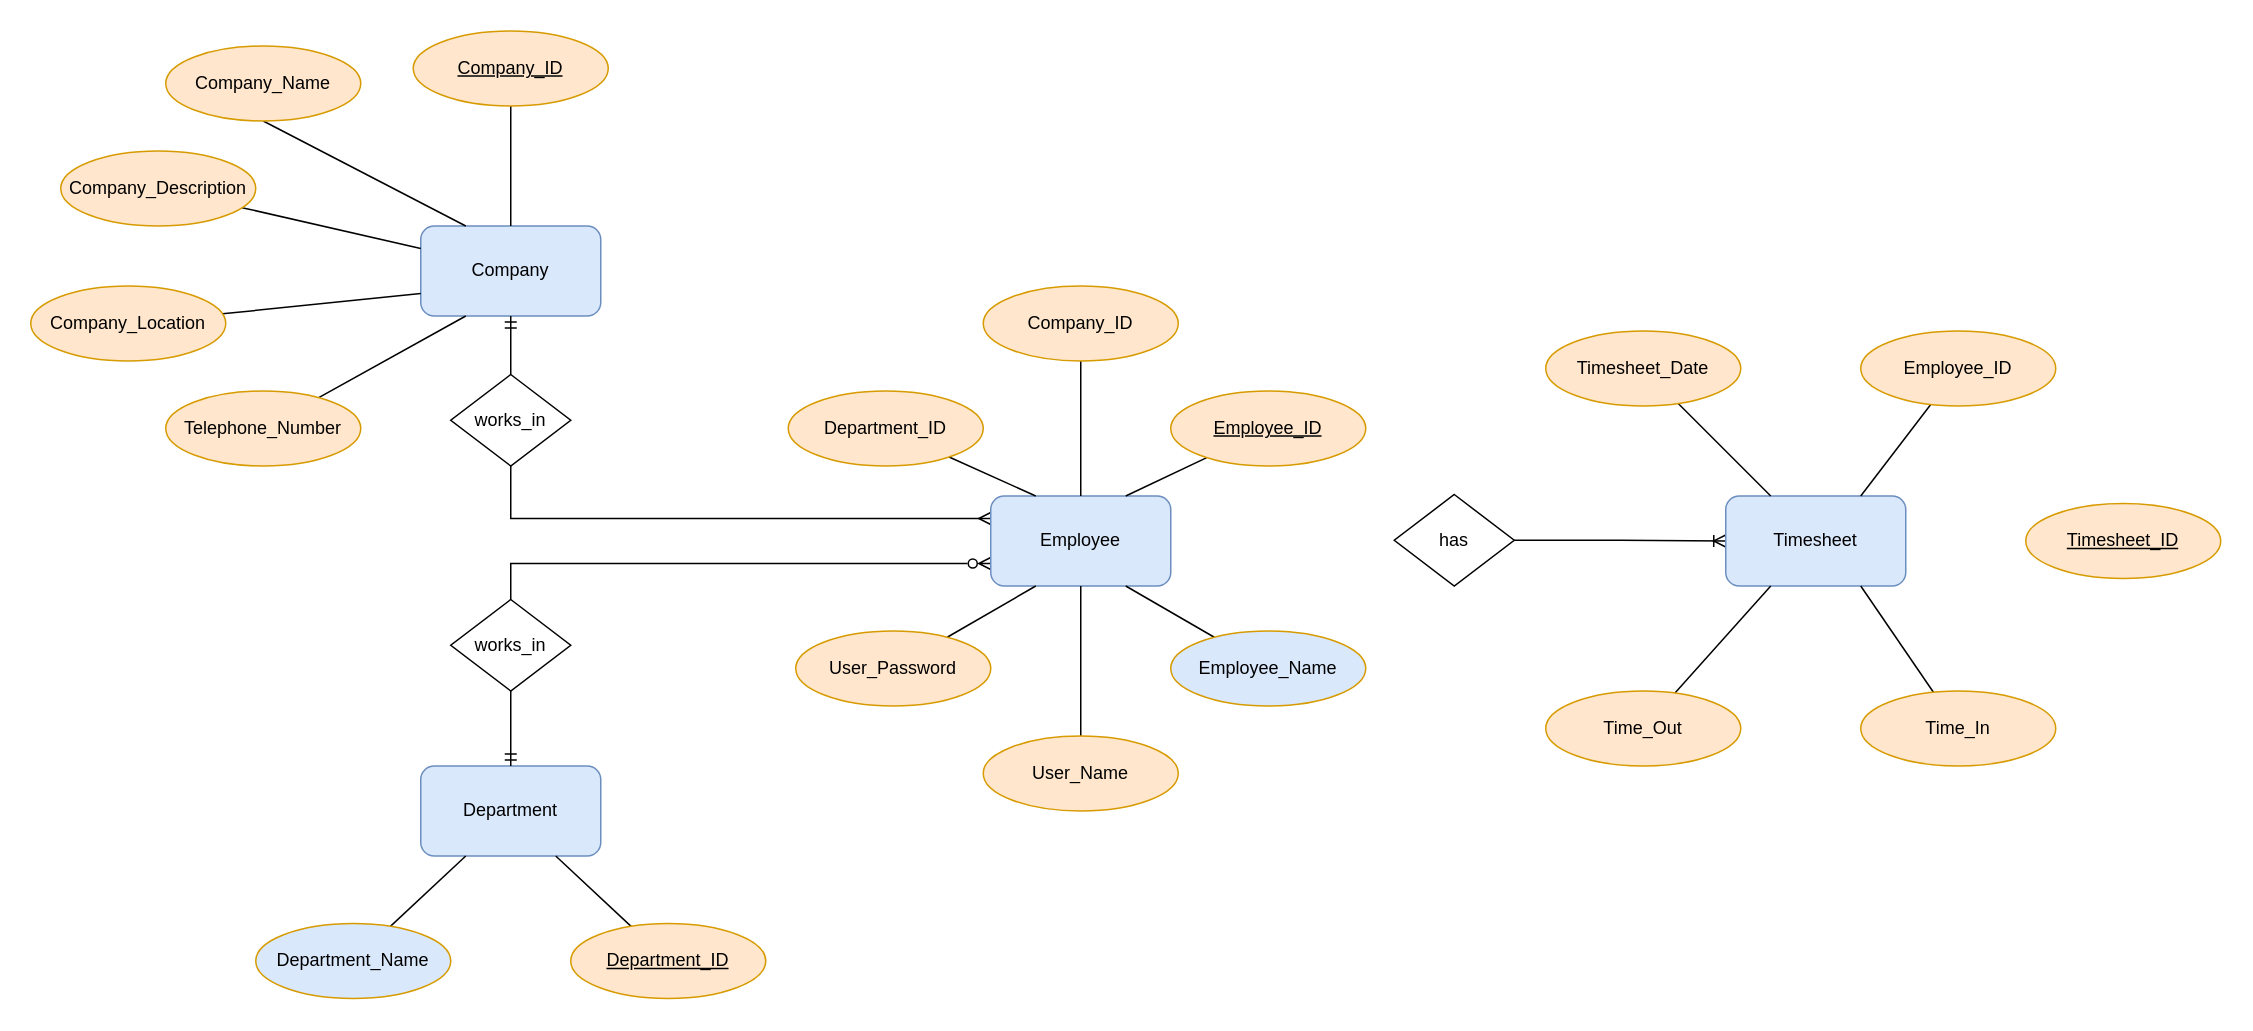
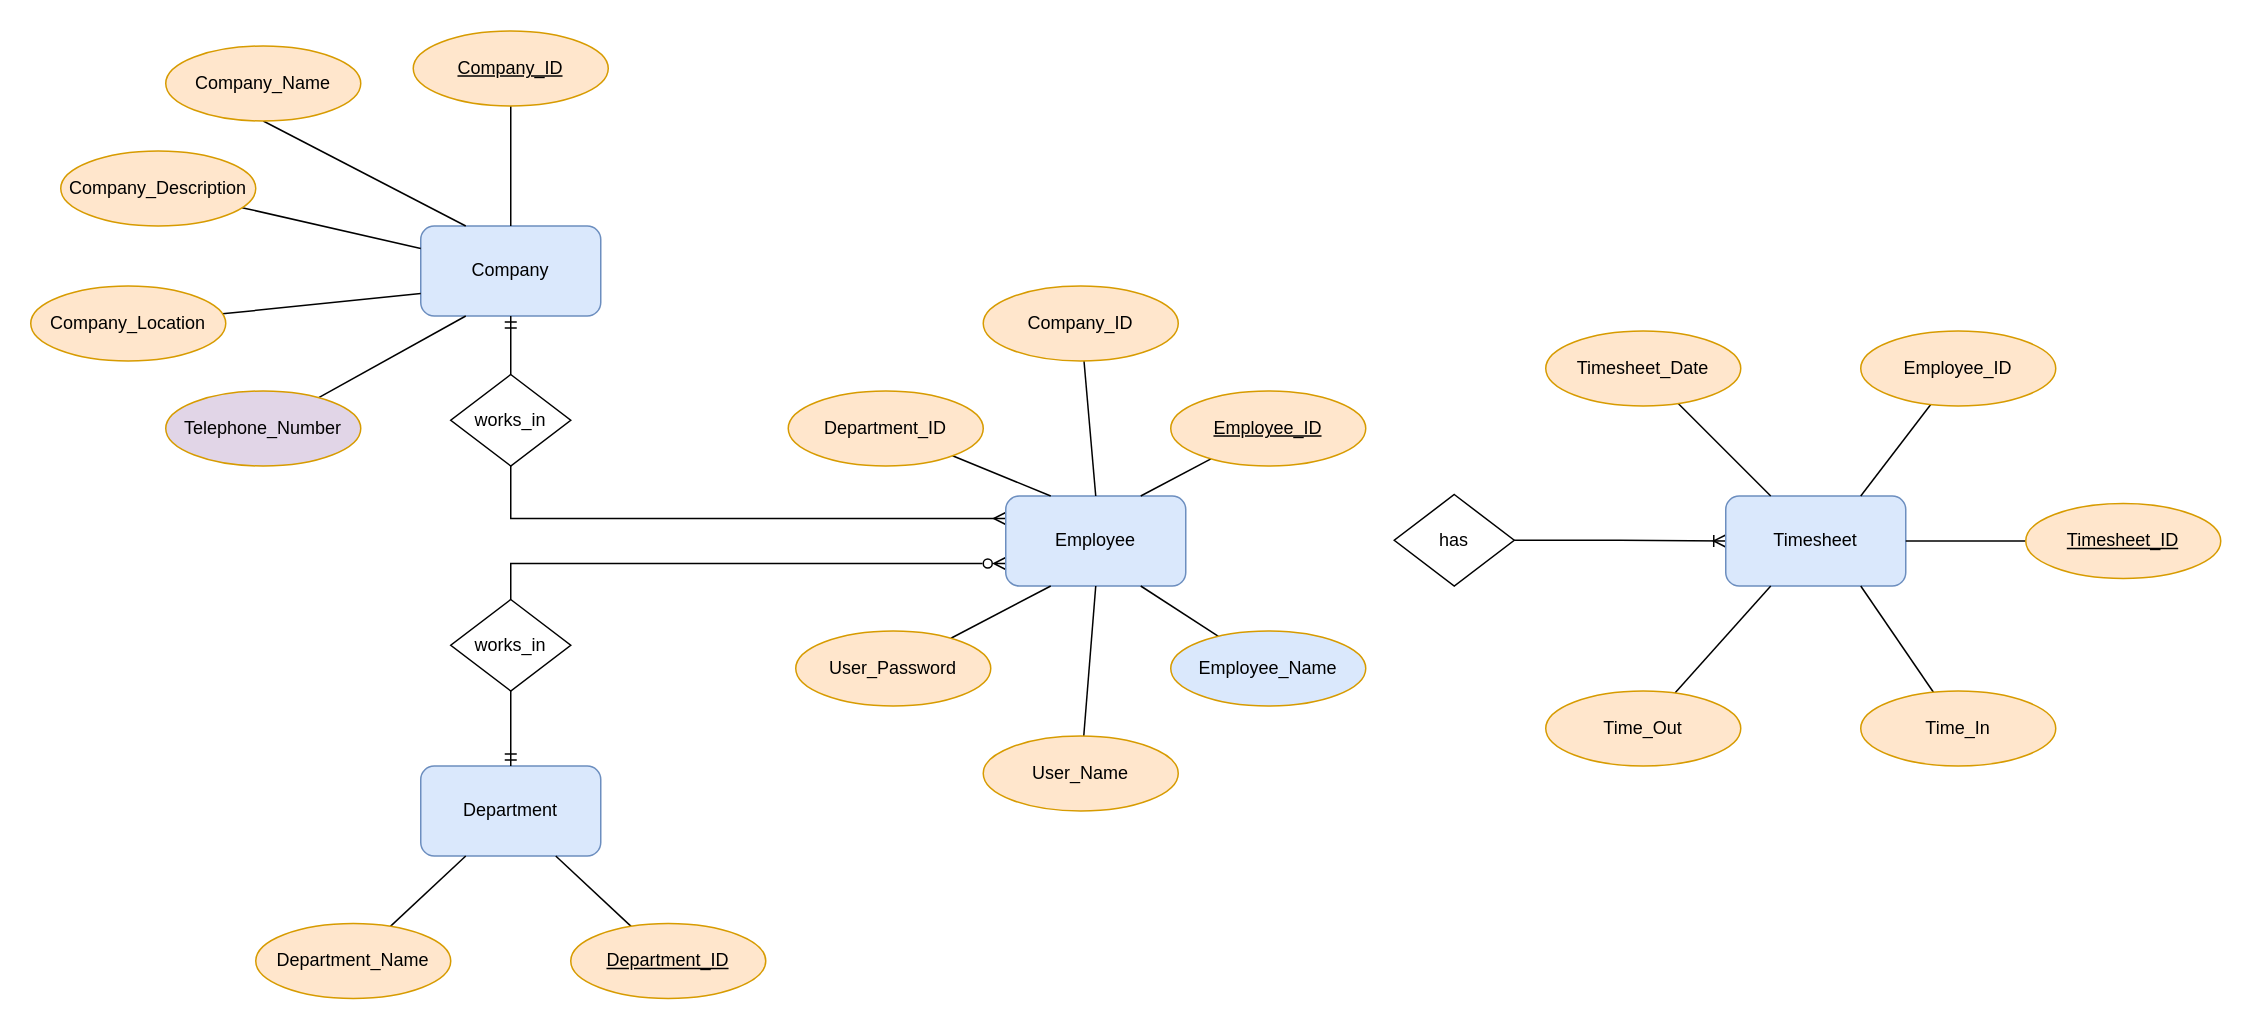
  <mxCell id="0" />
  <mxCell id="1" parent="0" />
  <mxCell id="2" style="edgeStyle=orthogonalEdgeStyle;rounded=0;orthogonalLoop=1;jettySize=auto;html=1;entryX=0;entryY=0.25;entryDx=0;entryDy=0;startArrow=none;startFill=0;endArrow=ERmany;endFill=0;exitX=0.5;exitY=1;exitDx=0;exitDy=0;" parent="1" source="45" target="7" edge="1"><mxGeometry relative="1" as="geometry"><Array as="points"><mxPoint y="345" x="340" /></Array><mxPoint x="364" y="345" as="sourcePoint" /></mxGeometry></mxCell>
  <mxCell id="3" value="Company" style="rounded=1;whiteSpace=wrap;html=1;fillColor=#dae8fc;strokeColor=#6c8ebf;" parent="1" vertex="1"><mxGeometry x="280" y="150" width="120" height="60" as="geometry" /></mxCell>
  <mxCell id="4" style="edgeStyle=orthogonalEdgeStyle;rounded=0;orthogonalLoop=1;jettySize=auto;html=1;exitX=0.5;exitY=0;exitDx=0;exitDy=0;entryX=0;entryY=0.75;entryDx=0;entryDy=0;startArrow=none;startFill=0;endArrow=ERzeroToMany;endFill=0;" parent="1" source="47" target="7" edge="1"><mxGeometry relative="1" as="geometry"><Array as="points"><mxPoint y="375" x="340" /></Array></mxGeometry></mxCell>
  <mxCell id="5" value="Department" style="rounded=1;whiteSpace=wrap;html=1;fillColor=#dae8fc;strokeColor=#6c8ebf;" parent="1" vertex="1"><mxGeometry x="280" y="510" width="120" height="60" as="geometry" /></mxCell>
  <mxCell id="6" style="edgeStyle=orthogonalEdgeStyle;rounded=0;orthogonalLoop=1;jettySize=auto;html=1;exitX=1;exitY=0.5;exitDx=0;exitDy=0;entryX=0;entryY=0.5;entryDx=0;entryDy=0;startArrow=none;startFill=0;endArrow=ERoneToMany;endFill=0;" parent="1" source="49" target="8" edge="1"><mxGeometry relative="1" as="geometry" /></mxCell>
- <mxCell id="7" value="Employee" style="rounded=1;whiteSpace=wrap;html=1;fillColor=#dae8fc;strokeColor=#6c8ebf;" parent="1" vertex="1"><mxGeometry x="660" y="330" width="120" height="60" as="geometry" /></mxCell>
+ <mxCell id="7" value="Employee" style="rounded=1;whiteSpace=wrap;html=1;fillColor=#dae8fc;strokeColor=#6c8ebf;" parent="1" vertex="1"><mxGeometry x="670" y="330" width="120" height="60" as="geometry" /></mxCell>
  <mxCell id="8" value="Timesheet" style="rounded=1;whiteSpace=wrap;html=1;fillColor=#dae8fc;strokeColor=#6c8ebf;" parent="1" vertex="1"><mxGeometry x="1150" y="330" width="120" height="60" as="geometry" /></mxCell>
  <mxCell id="9" style="rounded=0;orthogonalLoop=1;jettySize=auto;html=1;entryX=0.5;entryY=0;entryDx=0;entryDy=0;endArrow=none;endFill=0;" parent="1" source="10" target="3" edge="1"><mxGeometry relative="1" as="geometry" /></mxCell>
  <mxCell id="10" value="&lt;u&gt;Company_ID&lt;/u&gt;" style="ellipse;whiteSpace=wrap;html=1;fillColor=#ffe6cc;strokeColor=#d79b00;" parent="1" vertex="1"><mxGeometry x="275" y="20" width="130" height="50" as="geometry" /></mxCell>
  <mxCell id="11" style="edgeStyle=none;rounded=0;orthogonalLoop=1;jettySize=auto;html=1;exitX=0.5;exitY=1;exitDx=0;exitDy=0;entryX=0.25;entryY=0;entryDx=0;entryDy=0;endArrow=none;endFill=0;" parent="1" source="12" target="3" edge="1"><mxGeometry relative="1" as="geometry" /></mxCell>
  <mxCell id="12" value="Company_Name" style="ellipse;whiteSpace=wrap;html=1;fillColor=#ffe6cc;strokeColor=#d79b00;" parent="1" vertex="1"><mxGeometry x="110" y="30" width="130" height="50" as="geometry" /></mxCell>
  <mxCell id="13" style="edgeStyle=none;rounded=0;orthogonalLoop=1;jettySize=auto;html=1;entryX=0;entryY=0.25;entryDx=0;entryDy=0;endArrow=none;endFill=0;" parent="1" source="14" target="3" edge="1"><mxGeometry relative="1" as="geometry" /></mxCell>
  <mxCell id="14" value="Company_Description" style="ellipse;whiteSpace=wrap;html=1;fillColor=#ffe6cc;strokeColor=#d79b00;" parent="1" vertex="1"><mxGeometry x="40" y="100" width="130" height="50" as="geometry" /></mxCell>
  <mxCell id="15" style="edgeStyle=none;rounded=0;orthogonalLoop=1;jettySize=auto;html=1;entryX=0;entryY=0.75;entryDx=0;entryDy=0;endArrow=none;endFill=0;" parent="1" source="16" target="3" edge="1"><mxGeometry relative="1" as="geometry" /></mxCell>
  <mxCell id="16" value="Company_Location" style="ellipse;whiteSpace=wrap;html=1;fillColor=#ffe6cc;strokeColor=#d79b00;" parent="1" vertex="1"><mxGeometry x="20" y="190" width="130" height="50" as="geometry" /></mxCell>
  <mxCell id="17" style="edgeStyle=none;rounded=0;orthogonalLoop=1;jettySize=auto;html=1;entryX=0.25;entryY=1;entryDx=0;entryDy=0;endArrow=none;endFill=0;" parent="1" source="18" target="3" edge="1"><mxGeometry relative="1" as="geometry" /></mxCell>
- <mxCell id="18" value="Telephone_Number" style="ellipse;whiteSpace=wrap;html=1;fillColor=#ffe6cc;strokeColor=#d79b00;" parent="1" vertex="1"><mxGeometry x="110" y="260" width="130" height="50" as="geometry" /></mxCell>
+ <mxCell id="18" value="Telephone_Number" style="ellipse;whiteSpace=wrap;html=1;fillColor=#e1d5e7;strokeColor=#d79b00;" parent="1" vertex="1"><mxGeometry x="110" y="260" width="130" height="50" as="geometry" /></mxCell>
  <mxCell id="19" style="edgeStyle=none;rounded=0;orthogonalLoop=1;jettySize=auto;html=1;entryX=0.75;entryY=1;entryDx=0;entryDy=0;endArrow=none;endFill=0;" parent="1" source="20" target="5" edge="1"><mxGeometry relative="1" as="geometry" /></mxCell>
  <mxCell id="20" value="&lt;u&gt;Department_ID&lt;/u&gt;" style="ellipse;whiteSpace=wrap;html=1;fillColor=#ffe6cc;strokeColor=#d79b00;" parent="1" vertex="1"><mxGeometry x="380" y="615" width="130" height="50" as="geometry" /></mxCell>
  <mxCell id="21" style="edgeStyle=none;rounded=0;orthogonalLoop=1;jettySize=auto;html=1;entryX=0.25;entryY=1;entryDx=0;entryDy=0;endArrow=none;endFill=0;" parent="1" source="22" target="5" edge="1"><mxGeometry relative="1" as="geometry" /></mxCell>
- <mxCell id="22" value="Department_Name" style="ellipse;whiteSpace=wrap;html=1;fillColor=#dae8fc;strokeColor=#d79b00;" parent="1" vertex="1"><mxGeometry x="170" y="615" width="130" height="50" as="geometry" /></mxCell>
+ <mxCell id="22" value="Department_Name" style="ellipse;whiteSpace=wrap;html=1;fillColor=#ffe6cc;strokeColor=#d79b00;" parent="1" vertex="1"><mxGeometry x="170" y="615" width="130" height="50" as="geometry" /></mxCell>
  <mxCell id="23" style="edgeStyle=none;rounded=0;orthogonalLoop=1;jettySize=auto;html=1;entryX=0.75;entryY=0;entryDx=0;entryDy=0;endArrow=none;endFill=0;" parent="1" source="24" target="7" edge="1"><mxGeometry relative="1" as="geometry" /></mxCell>
  <mxCell id="24" value="&lt;u&gt;Employee_ID&lt;/u&gt;" style="ellipse;whiteSpace=wrap;html=1;fillColor=#ffe6cc;strokeColor=#d79b00;" parent="1" vertex="1"><mxGeometry x="780" y="260" width="130" height="50" as="geometry" /></mxCell>
  <mxCell id="25" style="edgeStyle=none;rounded=0;orthogonalLoop=1;jettySize=auto;html=1;entryX=0.5;entryY=0;entryDx=0;entryDy=0;endArrow=none;endFill=0;" parent="1" source="26" target="7" edge="1"><mxGeometry relative="1" as="geometry" /></mxCell>
  <mxCell id="26" value="Company_ID" style="ellipse;whiteSpace=wrap;html=1;fillColor=#ffe6cc;strokeColor=#d79b00;" parent="1" vertex="1"><mxGeometry x="655" y="190" width="130" height="50" as="geometry" /></mxCell>
  <mxCell id="27" style="edgeStyle=none;rounded=0;orthogonalLoop=1;jettySize=auto;html=1;entryX=0.25;entryY=0;entryDx=0;entryDy=0;endArrow=none;endFill=0;" parent="1" source="28" target="7" edge="1"><mxGeometry relative="1" as="geometry" /></mxCell>
  <mxCell id="28" value="Department_ID" style="ellipse;whiteSpace=wrap;html=1;fillColor=#ffe6cc;strokeColor=#d79b00;" parent="1" vertex="1"><mxGeometry x="525" y="260" width="130" height="50" as="geometry" /></mxCell>
  <mxCell id="29" style="edgeStyle=none;rounded=0;orthogonalLoop=1;jettySize=auto;html=1;entryX=0.75;entryY=1;entryDx=0;entryDy=0;endArrow=none;endFill=0;" parent="1" source="30" target="7" edge="1"><mxGeometry relative="1" as="geometry" /></mxCell>
  <mxCell id="30" value="Employee_Name" style="ellipse;whiteSpace=wrap;html=1;fillColor=#dae8fc;strokeColor=#d79b00;" parent="1" vertex="1"><mxGeometry x="780" y="420" width="130" height="50" as="geometry" /></mxCell>
  <mxCell id="31" style="edgeStyle=none;rounded=0;orthogonalLoop=1;jettySize=auto;html=1;entryX=0.5;entryY=1;entryDx=0;entryDy=0;endArrow=none;endFill=0;" parent="1" source="32" target="7" edge="1"><mxGeometry relative="1" as="geometry" /></mxCell>
  <mxCell id="32" value="User_Name" style="ellipse;whiteSpace=wrap;html=1;fillColor=#ffe6cc;strokeColor=#d79b00;" parent="1" vertex="1"><mxGeometry x="655" y="490" width="130" height="50" as="geometry" /></mxCell>
  <mxCell id="33" style="edgeStyle=none;rounded=0;orthogonalLoop=1;jettySize=auto;html=1;entryX=0.25;entryY=1;entryDx=0;entryDy=0;endArrow=none;endFill=0;" parent="1" source="34" target="7" edge="1"><mxGeometry relative="1" as="geometry" /></mxCell>
  <mxCell id="34" value="User_Password" style="ellipse;whiteSpace=wrap;html=1;fillColor=#ffe6cc;strokeColor=#d79b00;" parent="1" vertex="1"><mxGeometry x="530" y="420" width="130" height="50" as="geometry" /></mxCell>
+ <mxCell id="35" style="edgeStyle=none;rounded=0;orthogonalLoop=1;jettySize=auto;html=1;entryX=1;entryY=0.5;entryDx=0;entryDy=0;endArrow=none;endFill=0;" parent="1" source="36" target="8" edge="1"><mxGeometry relative="1" as="geometry" /></mxCell>
  <mxCell id="36" value="&lt;u&gt;Timesheet_ID&lt;/u&gt;" style="ellipse;whiteSpace=wrap;html=1;fillColor=#ffe6cc;strokeColor=#d79b00;" parent="1" vertex="1"><mxGeometry x="1350" y="335" width="130" height="50" as="geometry" /></mxCell>
  <mxCell id="37" style="edgeStyle=none;rounded=0;orthogonalLoop=1;jettySize=auto;html=1;entryX=0.75;entryY=0;entryDx=0;entryDy=0;endArrow=none;endFill=0;" parent="1" source="38" target="8" edge="1"><mxGeometry relative="1" as="geometry" /></mxCell>
  <mxCell id="38" value="Employee_ID" style="ellipse;whiteSpace=wrap;html=1;fillColor=#ffe6cc;strokeColor=#d79b00;" parent="1" vertex="1"><mxGeometry x="1240" y="220" width="130" height="50" as="geometry" /></mxCell>
  <mxCell id="39" style="edgeStyle=none;rounded=0;orthogonalLoop=1;jettySize=auto;html=1;entryX=0.25;entryY=0;entryDx=0;entryDy=0;endArrow=none;endFill=0;" parent="1" source="40" target="8" edge="1"><mxGeometry relative="1" as="geometry" /></mxCell>
  <mxCell id="40" value="Timesheet_Date" style="ellipse;whiteSpace=wrap;html=1;fillColor=#ffe6cc;strokeColor=#d79b00;" parent="1" vertex="1"><mxGeometry x="1030" y="220" width="130" height="50" as="geometry" /></mxCell>
  <mxCell id="41" style="edgeStyle=none;rounded=0;orthogonalLoop=1;jettySize=auto;html=1;entryX=0.75;entryY=1;entryDx=0;entryDy=0;endArrow=none;endFill=0;" parent="1" source="42" target="8" edge="1"><mxGeometry relative="1" as="geometry" /></mxCell>
  <mxCell id="42" value="Time_In" style="ellipse;whiteSpace=wrap;html=1;fillColor=#ffe6cc;strokeColor=#d79b00;" parent="1" vertex="1"><mxGeometry x="1240" y="460" width="130" height="50" as="geometry" /></mxCell>
  <mxCell id="43" style="edgeStyle=none;rounded=0;orthogonalLoop=1;jettySize=auto;html=1;entryX=0.25;entryY=1;entryDx=0;entryDy=0;endArrow=none;endFill=0;" parent="1" source="44" target="8" edge="1"><mxGeometry relative="1" as="geometry" /></mxCell>
  <mxCell id="44" value="Time_Out" style="ellipse;whiteSpace=wrap;html=1;fillColor=#ffe6cc;strokeColor=#d79b00;" parent="1" vertex="1"><mxGeometry x="1030" y="460" width="130" height="50" as="geometry" /></mxCell>
  <mxCell id="45" value="works_in" style="rhombus;whiteSpace=wrap;html=1;" parent="1" vertex="1"><mxGeometry x="300" y="249" width="80" height="61" as="geometry" /></mxCell>
  <mxCell id="46" value="" style="edgeStyle=orthogonalEdgeStyle;rounded=0;orthogonalLoop=1;jettySize=auto;html=1;exitX=0.5;exitY=1;exitDx=0;exitDy=0;entryX=0.5;entryY=0;entryDx=0;entryDy=0;startArrow=ERmandOne;startFill=0;endArrow=none;endFill=0;" parent="1" source="3" target="45" edge="1"><mxGeometry relative="1" as="geometry"><Array as="points" /><mxPoint y="210" as="sourcePoint" x="340" /><mxPoint x="660" y="345" as="targetPoint" /></mxGeometry></mxCell>
  <mxCell id="47" value="works_in" style="rhombus;whiteSpace=wrap;html=1;" parent="1" vertex="1"><mxGeometry x="300" y="399" width="80" height="61" as="geometry" /></mxCell>
  <mxCell id="48" value="" style="edgeStyle=orthogonalEdgeStyle;rounded=0;orthogonalLoop=1;jettySize=auto;html=1;exitX=0.5;exitY=0;exitDx=0;exitDy=0;startArrow=ERmandOne;startFill=0;endArrow=none;endFill=0;entryX=0.5;entryY=1;entryDx=0;entryDy=0;" parent="1" source="5" target="47" edge="1"><mxGeometry relative="1" as="geometry"><Array as="points" /><mxPoint y="510" as="sourcePoint" x="340" /><mxPoint x="333" y="475" as="targetPoint" /></mxGeometry></mxCell>
  <mxCell id="49" value="has" style="rhombus;whiteSpace=wrap;html=1;" parent="1" vertex="1"><mxGeometry x="929" y="329" width="80" height="61" as="geometry" /></mxCell>
